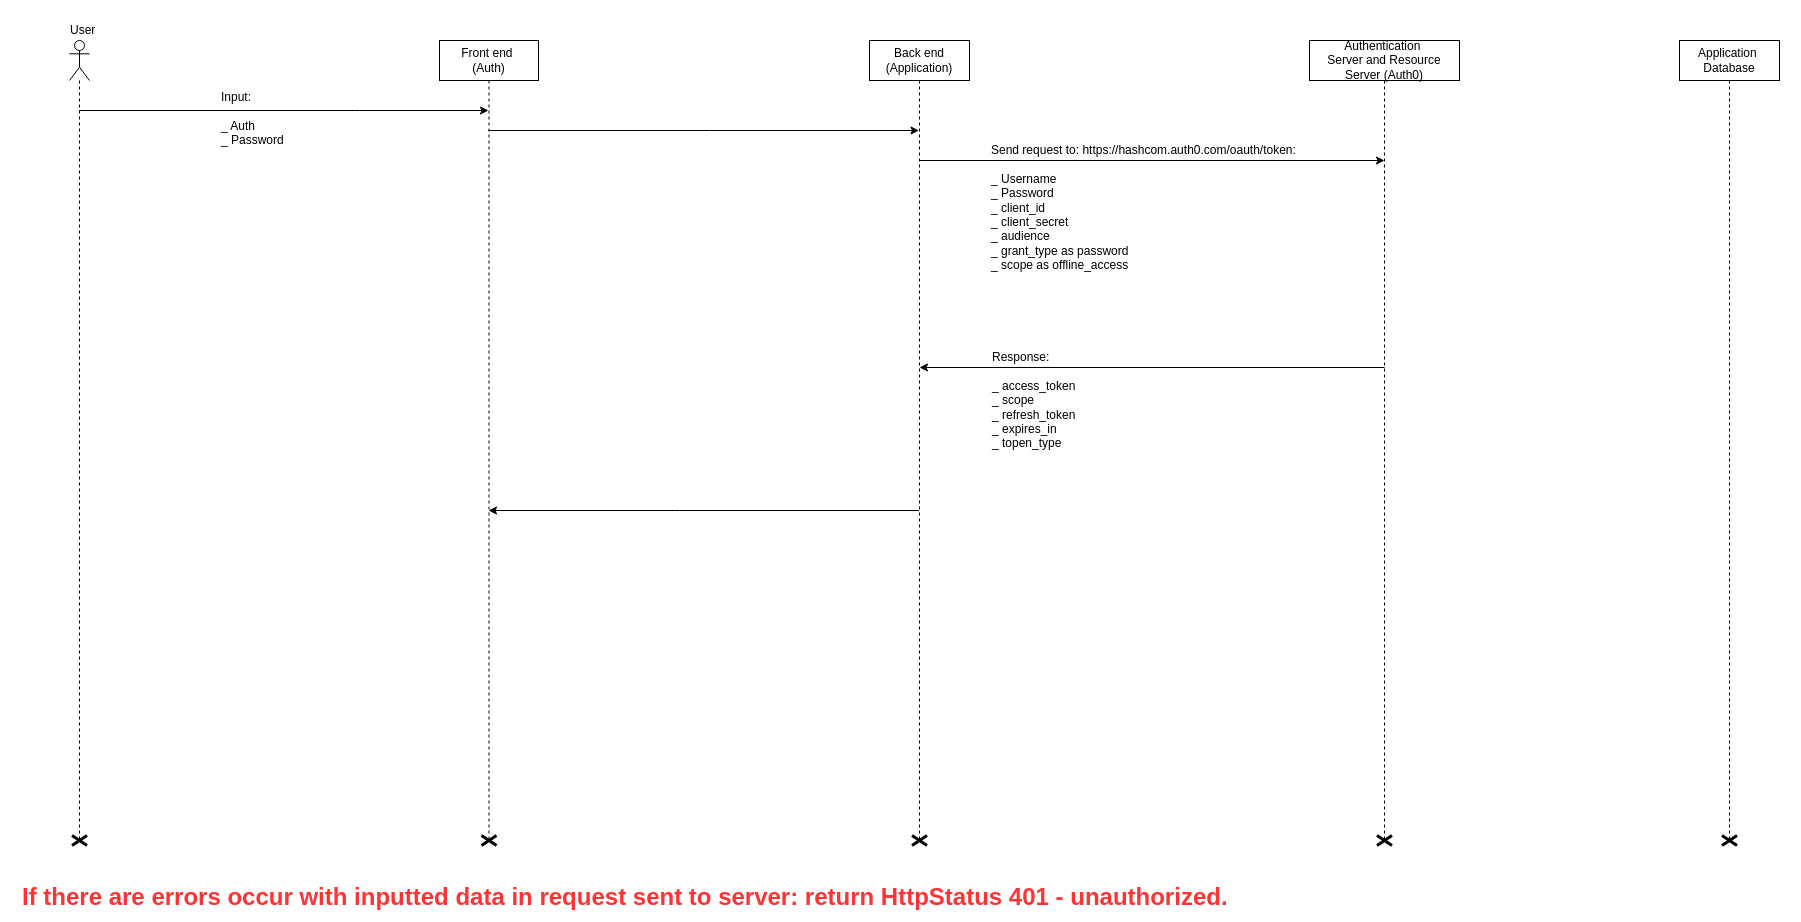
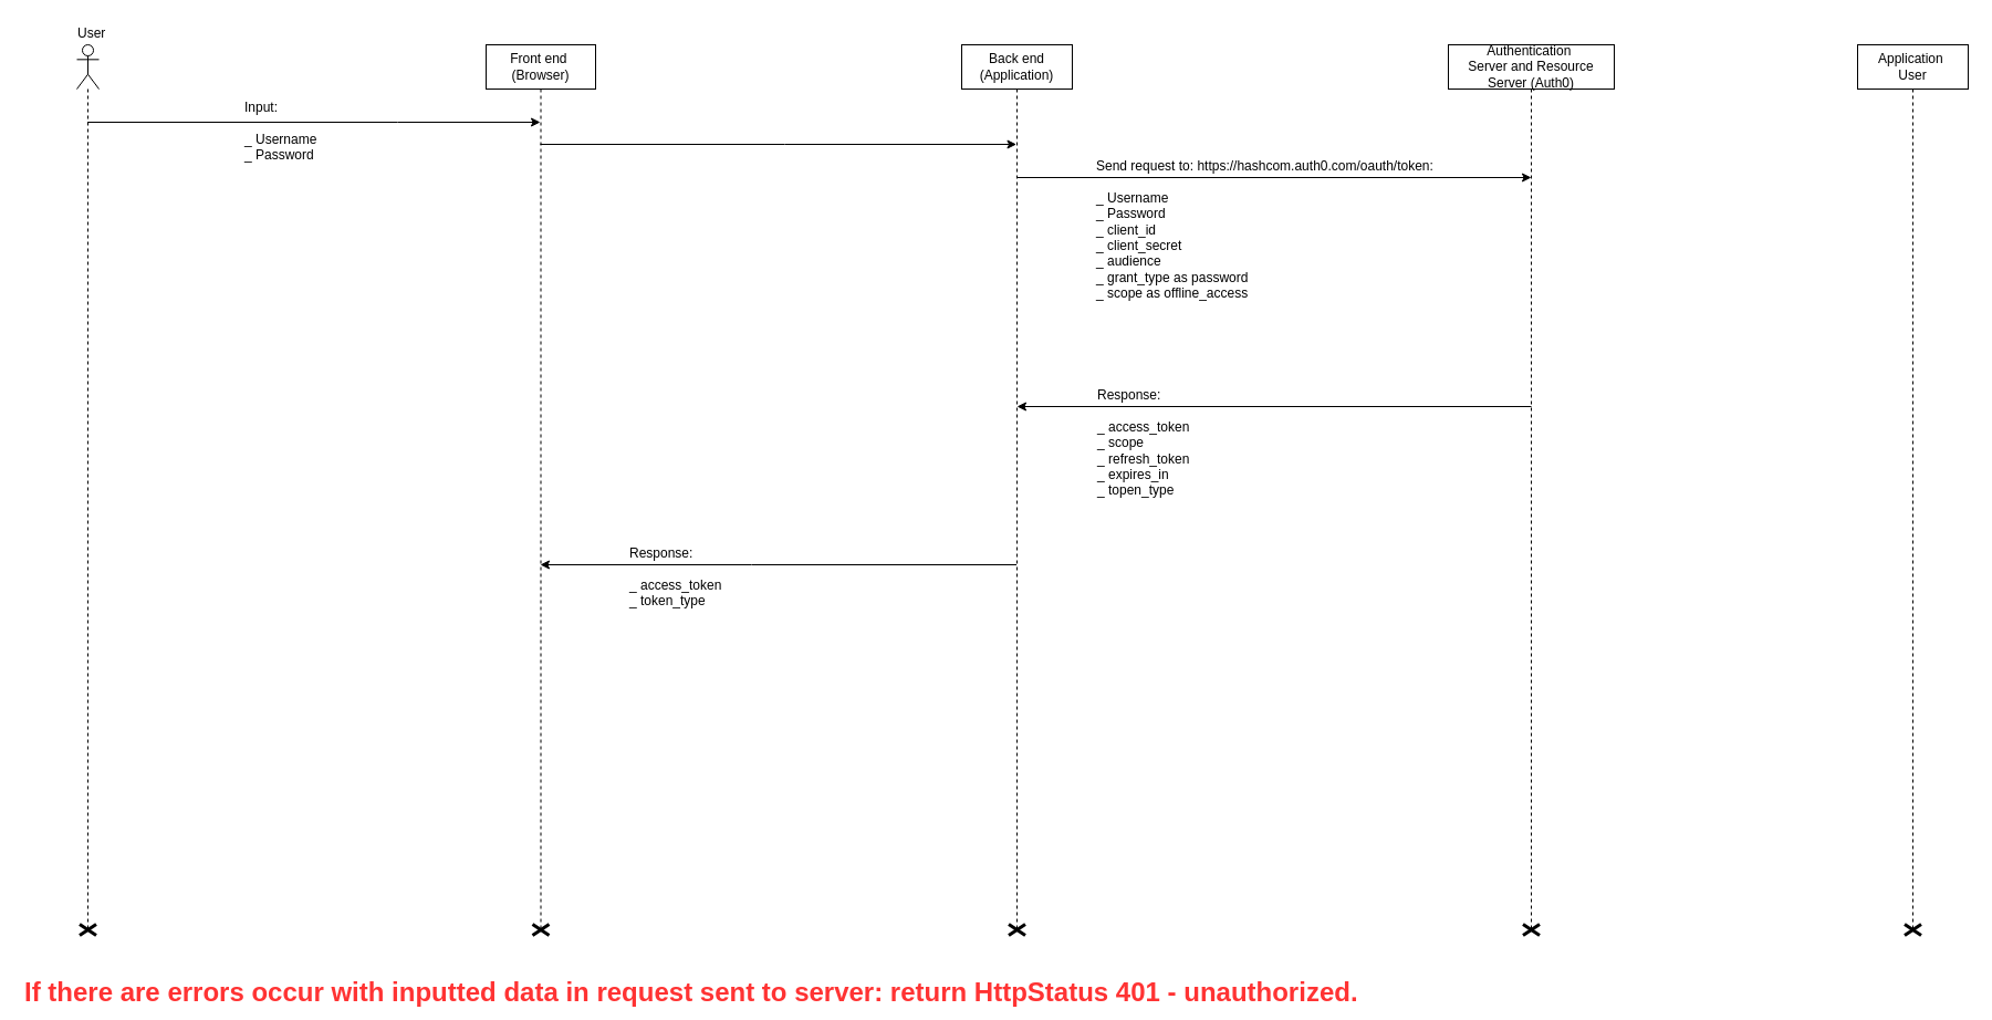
  <mxCell id="0" />
  <mxCell id="1" parent="0" />
  <mxCell id="2" style="edgeStyle=orthogonalEdgeStyle;rounded=0;orthogonalLoop=1;jettySize=auto;html=1;" edge="1" parent="1" source="3" target="8"><mxGeometry relative="1" as="geometry"><Array as="points"><mxPoint x="709" y="130" /><mxPoint x="709" y="130" /></Array></mxGeometry></mxCell>
- <mxCell id="3" value="Front end&amp;nbsp;&lt;br&gt;(Auth)&lt;br&gt;" style="shape=umlLifeline;perimeter=lifelinePerimeter;whiteSpace=wrap;html=1;container=1;collapsible=0;recursiveResize=0;outlineConnect=0;" vertex="1" parent="1"><mxGeometry x="439" y="40" width="99" height="800" as="geometry" /></mxCell>
+ <mxCell id="3" value="Front end&amp;nbsp;&lt;br&gt;(Browser)&lt;br&gt;" style="shape=umlLifeline;perimeter=lifelinePerimeter;whiteSpace=wrap;html=1;container=1;collapsible=0;recursiveResize=0;outlineConnect=0;" vertex="1" parent="1"><mxGeometry x="439" y="40" width="99" height="800" as="geometry" /></mxCell>
  <mxCell id="4" style="edgeStyle=orthogonalEdgeStyle;rounded=0;orthogonalLoop=1;jettySize=auto;html=1;" edge="1" parent="1"><mxGeometry relative="1" as="geometry"><Array as="points"><mxPoint x="1109.5" y="367" /><mxPoint x="1109.5" y="367" /></Array><mxPoint x="1384" y="367" as="sourcePoint" /><mxPoint x="919" y="367" as="targetPoint" /></mxGeometry></mxCell>
  <mxCell id="5" value="Authentication&amp;nbsp;&lt;br&gt;Server and Resource Server (Auth0)&lt;br&gt;" style="shape=umlLifeline;perimeter=lifelinePerimeter;whiteSpace=wrap;html=1;container=1;collapsible=0;recursiveResize=0;outlineConnect=0;" vertex="1" parent="1"><mxGeometry x="1309" y="40" width="150" height="800" as="geometry" /></mxCell>
  <mxCell id="6" value="" style="shape=umlDestroy;whiteSpace=wrap;html=1;strokeWidth=3;" vertex="1" parent="5"><mxGeometry x="67.5" y="795" width="15" height="10" as="geometry" /></mxCell>
  <mxCell id="7" style="edgeStyle=orthogonalEdgeStyle;rounded=0;orthogonalLoop=1;jettySize=auto;html=1;" edge="1" parent="1" source="11" target="3"><mxGeometry relative="1" as="geometry"><mxPoint x="88.324" y="110.118" as="sourcePoint" /><Array as="points"><mxPoint x="359" y="110" /><mxPoint x="359" y="110" /></Array></mxGeometry></mxCell>
  <mxCell id="8" value="Back end&lt;br&gt;(Application)&lt;br&gt;" style="shape=umlLifeline;perimeter=lifelinePerimeter;whiteSpace=wrap;html=1;container=1;collapsible=0;recursiveResize=0;outlineConnect=0;" vertex="1" parent="1"><mxGeometry x="869" y="40" width="100" height="800" as="geometry" /></mxCell>
- <mxCell id="9" value="Input:&amp;nbsp;&lt;br&gt;&lt;br&gt;_ Auth&lt;br&gt;_ Password&lt;br&gt;&lt;br&gt;" style="text;html=1;resizable=0;points=[];autosize=1;align=left;verticalAlign=top;spacingTop=-4;" vertex="1" parent="1"><mxGeometry x="219" y="87" width="80" height="70" as="geometry" /></mxCell>
+ <mxCell id="9" value="Input:&amp;nbsp;&lt;br&gt;&lt;br&gt;_ Username&lt;br&gt;_ Password&lt;br&gt;&lt;br&gt;" style="text;html=1;resizable=0;points=[];autosize=1;align=left;verticalAlign=top;spacingTop=-4;" vertex="1" parent="1"><mxGeometry x="219" y="87" width="80" height="70" as="geometry" /></mxCell>
  <mxCell id="10" value="Response:&lt;br&gt;&lt;br&gt;_ access_token&lt;br&gt;_ scope&lt;br&gt;_ refresh_token&lt;br&gt;_ expires_in&lt;br&gt;_ topen_type&lt;br&gt;" style="text;html=1;resizable=0;points=[];autosize=1;align=left;verticalAlign=top;spacingTop=-4;" vertex="1" parent="1"><mxGeometry x="989.5" y="347" width="100" height="100" as="geometry" /></mxCell>
  <mxCell id="11" value="" style="shape=umlLifeline;participant=umlActor;perimeter=lifelinePerimeter;whiteSpace=wrap;html=1;container=1;collapsible=0;recursiveResize=0;verticalAlign=top;spacingTop=36;labelBackgroundColor=#ffffff;outlineConnect=0;" vertex="1" parent="1"><mxGeometry x="69" y="40" width="20" height="800" as="geometry" /></mxCell>
  <mxCell id="12" value="User&amp;nbsp;&lt;br&gt;" style="text;html=1;resizable=0;points=[];autosize=1;align=left;verticalAlign=top;spacingTop=-4;" vertex="1" parent="1"><mxGeometry x="68" y="20" width="40" height="20" as="geometry" /></mxCell>
  <mxCell id="13" style="edgeStyle=orthogonalEdgeStyle;rounded=0;orthogonalLoop=1;jettySize=auto;html=1;" edge="1" parent="1"><mxGeometry relative="1" as="geometry"><mxPoint x="919" y="160" as="sourcePoint" /><mxPoint x="1384" y="160" as="targetPoint" /><Array as="points"><mxPoint x="1149.5" y="160" /><mxPoint x="1149.5" y="160" /></Array></mxGeometry></mxCell>
  <mxCell id="14" value="Send request to:&amp;nbsp;&lt;span&gt;https://hashcom.auth0.com/oauth/token: &lt;br&gt;&lt;/span&gt;&lt;br&gt;_ Username&lt;br&gt;_ Password&lt;br&gt;_&amp;nbsp;client_id&lt;br&gt;_ client_secret&lt;br&gt;_ audience&lt;br&gt;_ grant_type as password&lt;br&gt;_ scope as&amp;nbsp;offline_access&lt;br&gt;" style="text;html=1;resizable=0;points=[];autosize=1;align=left;verticalAlign=top;spacingTop=-4;" vertex="1" parent="1"><mxGeometry x="988.5" y="140" width="320" height="130" as="geometry" /></mxCell>
- <mxCell id="15" value="Application&amp;nbsp;&lt;br&gt;Database&lt;br&gt;" style="shape=umlLifeline;perimeter=lifelinePerimeter;whiteSpace=wrap;html=1;container=1;collapsible=0;recursiveResize=0;outlineConnect=0;" vertex="1" parent="1"><mxGeometry x="1679" y="40" width="100" height="800" as="geometry" /></mxCell>
+ <mxCell id="15" value="Application&amp;nbsp;&lt;br&gt;User&lt;br&gt;" style="shape=umlLifeline;perimeter=lifelinePerimeter;whiteSpace=wrap;html=1;container=1;collapsible=0;recursiveResize=0;outlineConnect=0;" vertex="1" parent="1"><mxGeometry x="1679" y="40" width="100" height="800" as="geometry" /></mxCell>
  <mxCell id="16" value="&lt;font style=&quot;font-size: 24px&quot; color=&quot;#ff3333&quot;&gt;If there are errors occur with inputted data in request sent to server: return HttpStatus 401 - unauthorized.&lt;/font&gt;&lt;br&gt;" style="text;html=1;resizable=0;points=[];autosize=1;align=left;verticalAlign=top;spacingTop=-4;fontStyle=1" vertex="1" parent="1"><mxGeometry x="20" y="880" width="1130" height="20" as="geometry" /></mxCell>
+ <mxCell id="17" value="Response:&lt;br&gt;&lt;br&gt;_ access_token&lt;br&gt;_ token_type&lt;br&gt;" style="text;html=1;resizable=0;points=[];autosize=1;align=left;verticalAlign=top;spacingTop=-4;" vertex="1" parent="1"><mxGeometry x="567" y="490" width="100" height="60" as="geometry" /></mxCell>
  <mxCell id="18" style="edgeStyle=orthogonalEdgeStyle;rounded=0;orthogonalLoop=1;jettySize=auto;html=1;" edge="1" parent="1" source="8" target="3"><mxGeometry relative="1" as="geometry"><Array as="points"><mxPoint x="679" y="510" /><mxPoint x="679" y="510" /></Array><mxPoint x="918.5" y="500" as="sourcePoint" /><mxPoint x="699" y="500" as="targetPoint" /></mxGeometry></mxCell>
  <mxCell id="19" value="" style="shape=umlDestroy;whiteSpace=wrap;html=1;strokeWidth=3;" vertex="1" parent="1"><mxGeometry x="71.5" y="835" width="15" height="10" as="geometry" /></mxCell>
  <mxCell id="20" value="" style="shape=umlDestroy;whiteSpace=wrap;html=1;strokeWidth=3;" vertex="1" parent="1"><mxGeometry x="481" y="835" width="15" height="10" as="geometry" /></mxCell>
  <mxCell id="21" value="" style="shape=umlDestroy;whiteSpace=wrap;html=1;strokeWidth=3;" vertex="1" parent="1"><mxGeometry x="911.5" y="835" width="15" height="10" as="geometry" /></mxCell>
  <mxCell id="22" value="" style="shape=umlDestroy;whiteSpace=wrap;html=1;strokeWidth=3;" vertex="1" parent="1"><mxGeometry x="1721.5" y="835" width="15" height="10" as="geometry" /></mxCell>
